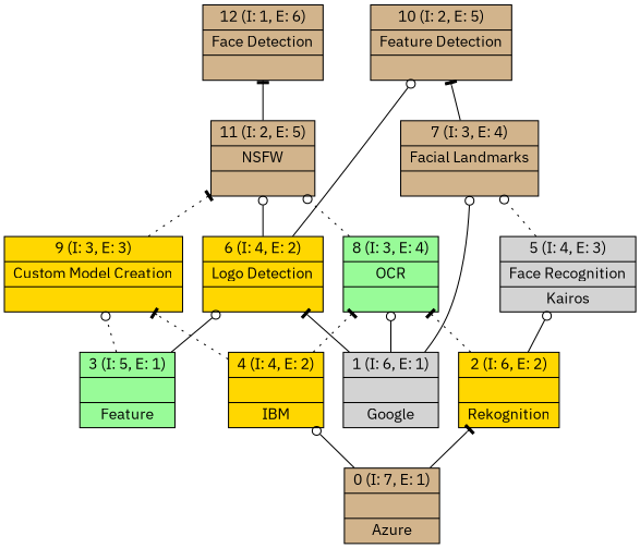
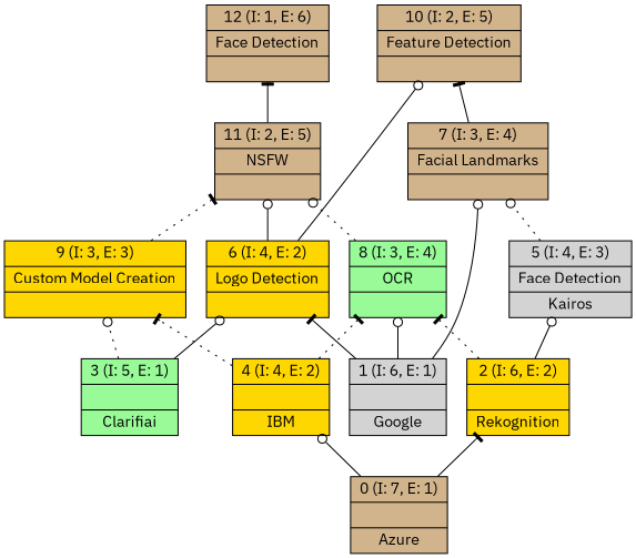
  digraph {
    fontname="IBM Plex Sans"
    rankdir=BT
    node [fillcolor=tan fontname="IBM Plex Sans" shape=record style=filled]
    edge [arrowhead=odot fontname="IBM Plex Sans" style=solid]
    n1 [label="{0 (I: 7, E: 1)||Azure\n}"]
    n2 [fillcolor=gold label="{2 (I: 6, E: 2)||Rekognition\n}"]
    n3 [fillcolor=gold label="{4 (I: 4, E: 2)||IBM\n}"]
    n4 [fillcolor=palegreen label="{8 (I: 3, E: 4)|OCR\n|}"]
-   n5 [fillcolor=lightgrey label="{5 (I: 4, E: 3)|Face Recognition\n|Kairos\n}"]
+   n5 [fillcolor=lightgrey label="{5 (I: 4, E: 3)|Face Detection\n|Kairos\n}"]
    n6 [fillcolor=gold label="{9 (I: 3, E: 3)|Custom Model Creation\n|}"]
    n7 [fillcolor=lightgrey label="{1 (I: 6, E: 1)||Google\n}"]
    n8 [fillcolor=gold label="{6 (I: 4, E: 2)|Logo Detection\n|}"]
    n9 [label="{7 (I: 3, E: 4)|Facial Landmarks\n|}"]
    n10 [label="{10 (I: 2, E: 5)|Feature Detection\n|}"]
    n11 [label="{11 (I: 2, E: 5)|NSFW\n|}"]
-   n12 [fillcolor=palegreen label="{3 (I: 5, E: 1)||Feature\n}"]
+   n12 [fillcolor=palegreen label="{3 (I: 5, E: 1)||Clarifiai\n}"]
    n13 [label="{12 (I: 1, E: 6)| Face Detection\n|}"]
    n1 -> n2 [arrowhead=tee]
    n1 -> n3
    n2 -> n4 [arrowhead=tee style=dotted]
    n2 -> n5
    n3 -> n4 [arrowhead=tee style=dotted]
    n3 -> n6 [arrowhead=tee style=dotted]
    n4 -> n11 [style=dotted]
    n5 -> n9 [style=dotted]
    n6 -> n11 [arrowhead=tee style=dotted]
    n7 -> n4
    n7 -> n8 [arrowhead=tee]
    n7 -> n9
    n8 -> n10
    n8 -> n11
    n9 -> n10 [arrowhead=tee]
    n11 -> n13 [arrowhead=tee]
    n12 -> n6 [style=dotted]
    n12 -> n8
  }
